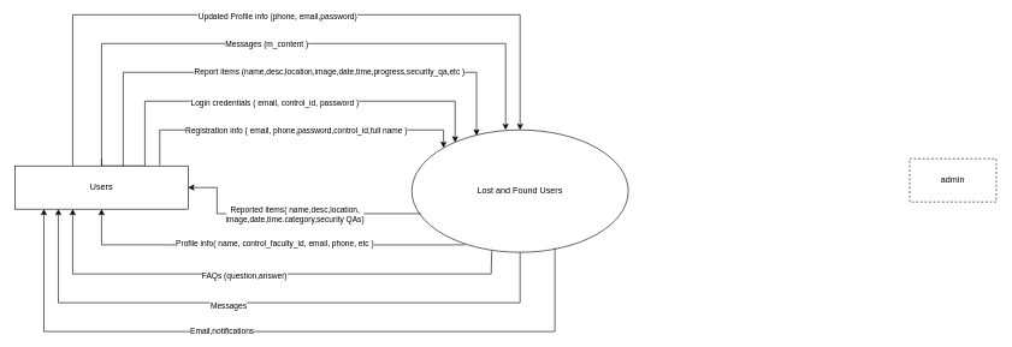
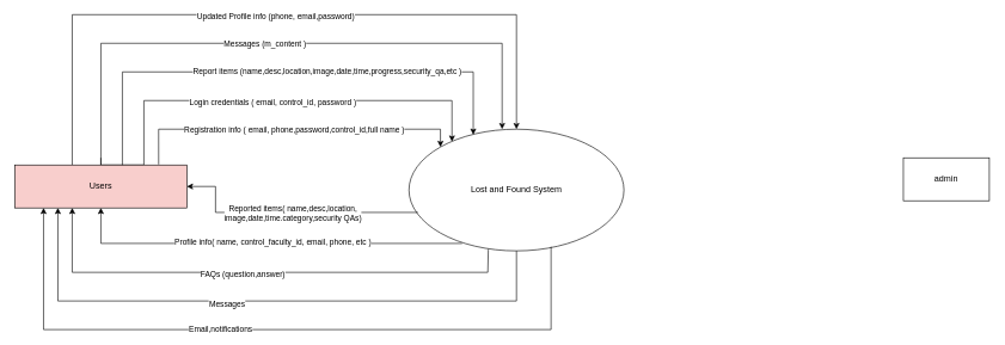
  <mxCell id="0" />
  <mxCell id="1" parent="0" />
- <mxCell id="2" value="Lost and Found Users" style="ellipse;whiteSpace=wrap;html=1;" parent="1" vertex="1"><mxGeometry x="570" y="180" width="300" height="170" as="geometry" /></mxCell>
+ <mxCell id="2" value="Lost and Found System" style="ellipse;whiteSpace=wrap;html=1;" parent="1" vertex="1"><mxGeometry x="570" y="180" width="300" height="170" as="geometry" /></mxCell>
  <mxCell id="3" style="edgeStyle=orthogonalEdgeStyle;rounded=0;orthogonalLoop=1;jettySize=auto;html=1;exitX=0.5;exitY=0;exitDx=0;exitDy=0;entryX=0.2;entryY=0.102;entryDx=0;entryDy=0;entryPerimeter=0;" parent="1" source="11" target="2" edge="1"><mxGeometry relative="1" as="geometry"><mxPoint x="660" y="186" as="targetPoint" /><Array as="points"><mxPoint x="200" y="230" /><mxPoint x="200" y="140" /><mxPoint x="630" y="140" /></Array></mxGeometry></mxCell>
  <mxCell id="4" value="Login credentials ( email, control_id, password )" style="edgeLabel;html=1;align=center;verticalAlign=middle;resizable=0;points=[];" parent="3" vertex="1" connectable="0"><mxGeometry x="-0.083" y="-1" relative="1" as="geometry"><mxPoint x="37" as="offset" /></mxGeometry></mxCell>
  <mxCell id="5" style="edgeStyle=orthogonalEdgeStyle;rounded=0;orthogonalLoop=1;jettySize=auto;html=1;" parent="1" edge="1"><mxGeometry relative="1" as="geometry"><mxPoint y="220" as="sourcePoint" x="140" /><mxPoint x="700" y="180" as="targetPoint" /><Array as="points"><mxPoint y="230" x="140" /><mxPoint y="60" x="140" /><mxPoint x="700" y="60" /><mxPoint x="700" y="180" /></Array></mxGeometry></mxCell>
  <mxCell id="6" value="Messages (m_content )" style="edgeLabel;html=1;align=center;verticalAlign=middle;resizable=0;points=[];" parent="5" vertex="1" connectable="0"><mxGeometry x="-0.051" relative="1" as="geometry"><mxPoint as="offset" /></mxGeometry></mxCell>
  <mxCell id="7" style="edgeStyle=orthogonalEdgeStyle;rounded=0;orthogonalLoop=1;jettySize=auto;html=1;exitX=0.5;exitY=1;exitDx=0;exitDy=0;entryX=0.25;entryY=1;entryDx=0;entryDy=0;" parent="1" source="2" target="11" edge="1"><mxGeometry relative="1" as="geometry"><Array as="points"><mxPoint x="720" y="420" /><mxPoint x="80" y="420" /></Array></mxGeometry></mxCell>
  <mxCell id="8" value="Messages" style="edgeLabel;html=1;align=center;verticalAlign=middle;resizable=0;points=[];" parent="7" vertex="1" connectable="0"><mxGeometry x="0.13" y="3" relative="1" as="geometry"><mxPoint as="offset" /></mxGeometry></mxCell>
  <mxCell id="9" style="edgeStyle=orthogonalEdgeStyle;rounded=0;orthogonalLoop=1;jettySize=auto;html=1;exitX=0.25;exitY=0;exitDx=0;exitDy=0;" parent="1" edge="1"><mxGeometry relative="1" as="geometry"><mxPoint x="100" y="230" as="sourcePoint" /><mxPoint x="720" y="180" as="targetPoint" /><Array as="points"><mxPoint x="100" y="20" /><mxPoint x="720" y="20" /><mxPoint x="720" y="180" /></Array></mxGeometry></mxCell>
  <mxCell id="10" value="Updated Profile info (phone, email,password)" style="edgeLabel;html=1;align=center;verticalAlign=middle;resizable=0;points=[];" parent="9" vertex="1" connectable="0"><mxGeometry x="-0.209" y="-1" relative="1" as="geometry"><mxPoint x="101" as="offset" /></mxGeometry></mxCell>
- <mxCell id="11" value="Users" style="rounded=0;whiteSpace=wrap;html=1;" parent="1" vertex="1"><mxGeometry x="20" y="230" width="240" height="60" as="geometry" /></mxCell>
- <mxCell id="12" value="admin" style="rounded=0;whiteSpace=wrap;html=1;dashed=1;" parent="1" vertex="1"><mxGeometry x="1260" y="220" width="120" height="60" as="geometry" /></mxCell>
+ <mxCell id="11" value="Users" style="rounded=0;whiteSpace=wrap;html=1;fillColor=#f8cecc;" parent="1" vertex="1"><mxGeometry x="20" y="230" width="240" height="60" as="geometry" /></mxCell>
+ <mxCell id="12" value="admin" style="rounded=0;whiteSpace=wrap;html=1;" parent="1" vertex="1"><mxGeometry x="1260" y="220" width="120" height="60" as="geometry" /></mxCell>
  <mxCell id="13" style="edgeStyle=orthogonalEdgeStyle;rounded=0;orthogonalLoop=1;jettySize=auto;html=1;exitX=0.836;exitY=-0.013;exitDx=0;exitDy=0;entryX=0;entryY=0;entryDx=0;entryDy=0;exitPerimeter=0;" parent="1" source="11" target="2" edge="1"><mxGeometry relative="1" as="geometry"><Array as="points"><mxPoint x="221" y="180" /><mxPoint x="614" y="180" /></Array></mxGeometry></mxCell>
  <mxCell id="14" value="Registration info ( email, phone,password,control_id,full name )" style="edgeLabel;html=1;align=center;verticalAlign=middle;resizable=0;points=[];" parent="13" vertex="1" connectable="0"><mxGeometry x="-0.292" relative="1" as="geometry"><mxPoint x="73" as="offset" /></mxGeometry></mxCell>
  <mxCell id="15" style="edgeStyle=orthogonalEdgeStyle;rounded=0;orthogonalLoop=1;jettySize=auto;html=1;entryX=0.299;entryY=0.045;entryDx=0;entryDy=0;entryPerimeter=0;" parent="1" target="2" edge="1"><mxGeometry relative="1" as="geometry"><mxPoint x="170" y="230" as="sourcePoint" /><mxPoint x="660" y="180" as="targetPoint" /><Array as="points"><mxPoint x="170" y="230" /><mxPoint x="170" y="100" /><mxPoint x="660" y="100" /></Array></mxGeometry></mxCell>
  <mxCell id="16" value="Report items (name,desc,location,image,date,time,progress,security_qa,etc )" style="edgeLabel;html=1;align=center;verticalAlign=middle;resizable=0;points=[];" parent="15" vertex="1" connectable="0"><mxGeometry x="-0.003" y="1" relative="1" as="geometry"><mxPoint x="62" as="offset" /></mxGeometry></mxCell>
  <mxCell id="17" style="edgeStyle=orthogonalEdgeStyle;rounded=0;orthogonalLoop=1;jettySize=auto;html=1;exitX=0.247;exitY=0.939;exitDx=0;exitDy=0;entryX=0.5;entryY=1;entryDx=0;entryDy=0;exitPerimeter=0;" parent="1" source="2" target="11" edge="1"><mxGeometry relative="1" as="geometry"><Array as="points"><mxPoint y="340" x="140" /></Array></mxGeometry></mxCell>
  <mxCell id="18" value="Profile info( name, control_faculty_id, email, phone, etc )" style="edgeLabel;html=1;align=center;verticalAlign=middle;resizable=0;points=[];" parent="17" vertex="1" connectable="0"><mxGeometry x="-0.043" y="-2" relative="1" as="geometry"><mxPoint as="offset" /></mxGeometry></mxCell>
  <mxCell id="19" style="edgeStyle=orthogonalEdgeStyle;rounded=0;orthogonalLoop=1;jettySize=auto;html=1;entryX=0.377;entryY=1.005;entryDx=0;entryDy=0;entryPerimeter=0;exitX=0.369;exitY=0.985;exitDx=0;exitDy=0;exitPerimeter=0;" parent="1" source="2" edge="1"><mxGeometry relative="1" as="geometry"><mxPoint x="690" y="340" as="sourcePoint" /><mxPoint x="100" y="290" as="targetPoint" /><Array as="points"><mxPoint x="681" y="349" /><mxPoint x="680" y="349" /><mxPoint x="680" y="380" /><mxPoint x="100" y="380" /></Array></mxGeometry></mxCell>
  <mxCell id="20" value="FAQs (question,answer)" style="edgeLabel;html=1;align=center;verticalAlign=middle;resizable=0;points=[];" parent="19" vertex="1" connectable="0"><mxGeometry x="0.068" y="2" relative="1" as="geometry"><mxPoint as="offset" /></mxGeometry></mxCell>
  <mxCell id="21" style="edgeStyle=orthogonalEdgeStyle;rounded=0;orthogonalLoop=1;jettySize=auto;html=1;exitX=0.661;exitY=0.966;exitDx=0;exitDy=0;exitPerimeter=0;" parent="1" source="2" edge="1"><mxGeometry relative="1" as="geometry"><mxPoint x="60" y="290" as="targetPoint" /><Array as="points"><mxPoint x="768" y="460" /><mxPoint x="60" y="460" /></Array></mxGeometry></mxCell>
  <mxCell id="22" value="Email,notifications" style="edgeLabel;html=1;align=center;verticalAlign=middle;resizable=0;points=[];" parent="21" vertex="1" connectable="0"><mxGeometry x="0.163" y="-1" relative="1" as="geometry"><mxPoint as="offset" /></mxGeometry></mxCell>
  <mxCell id="23" style="edgeStyle=orthogonalEdgeStyle;rounded=0;orthogonalLoop=1;jettySize=auto;html=1;exitX=0.042;exitY=0.684;exitDx=0;exitDy=0;entryX=1;entryY=0.5;entryDx=0;entryDy=0;exitPerimeter=0;" parent="1" source="2" target="11" edge="1"><mxGeometry relative="1" as="geometry"><Array as="points"><mxPoint x="300" y="296" /><mxPoint x="300" y="260" /></Array></mxGeometry></mxCell>
  <mxCell id="24" value="Reported items( name,desc,location,&lt;br&gt;image,date,time.category,security QAs)" style="edgeLabel;html=1;align=center;verticalAlign=middle;resizable=0;points=[];" parent="23" vertex="1" connectable="0"><mxGeometry x="-0.027" y="1" relative="1" as="geometry"><mxPoint as="offset" /></mxGeometry></mxCell>
